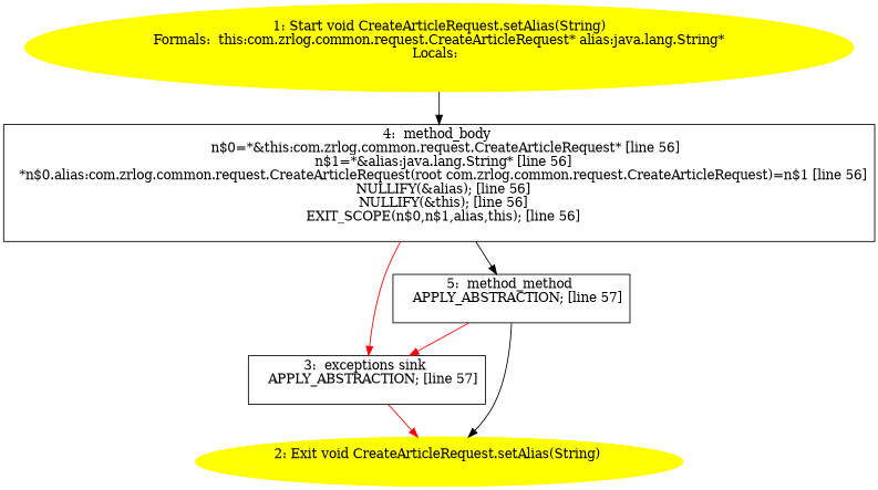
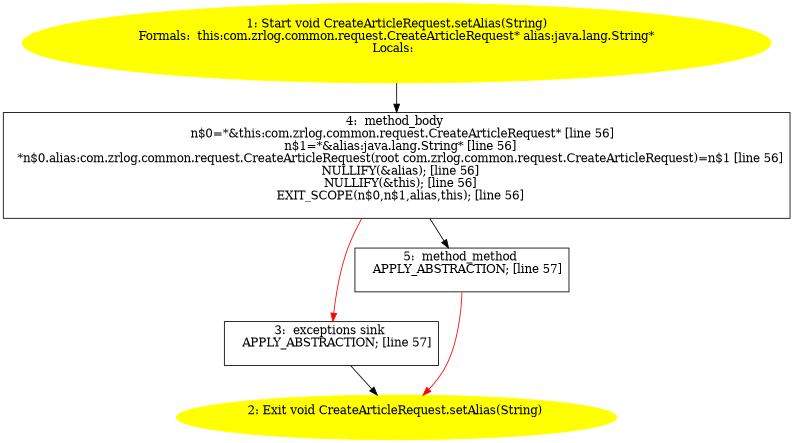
  digraph {
    node [shape=box]
    n1 [color=yellow label="1: Start void CreateArticleRequest.setAlias(String)\nFormals:  this:com.zrlog.common.request.CreateArticleRequest* alias:java.lang.String*\nLocals:  \n  " style=filled shape=""]
    n2 [label="4:  method_body \n   n$0=*&this:com.zrlog.common.request.CreateArticleRequest* [line 56]\n  n$1=*&alias:java.lang.String* [line 56]\n  *n$0.alias:com.zrlog.common.request.CreateArticleRequest(root com.zrlog.common.request.CreateArticleRequest)=n$1 [line 56]\n  NULLIFY(&alias); [line 56]\n  NULLIFY(&this); [line 56]\n  EXIT_SCOPE(n$0,n$1,alias,this); [line 56]\n "]
    n3 [label="3:  exceptions sink \n   APPLY_ABSTRACTION; [line 57]\n "]
    n4 [label="5:  method_method \n   APPLY_ABSTRACTION; [line 57]\n "]
    n5 [color=yellow label="2: Exit void CreateArticleRequest.setAlias(String) \n  " style=filled shape=""]
    n1 -> n2
    n2 -> n3 [color=red]
    n2 -> n4
-   n3 -> n5 [color=red]
-   n4 -> n3 [color=red]
-   n4 -> n5
+   n3 -> n5
+   n4 -> n5 [color=red]
  }
